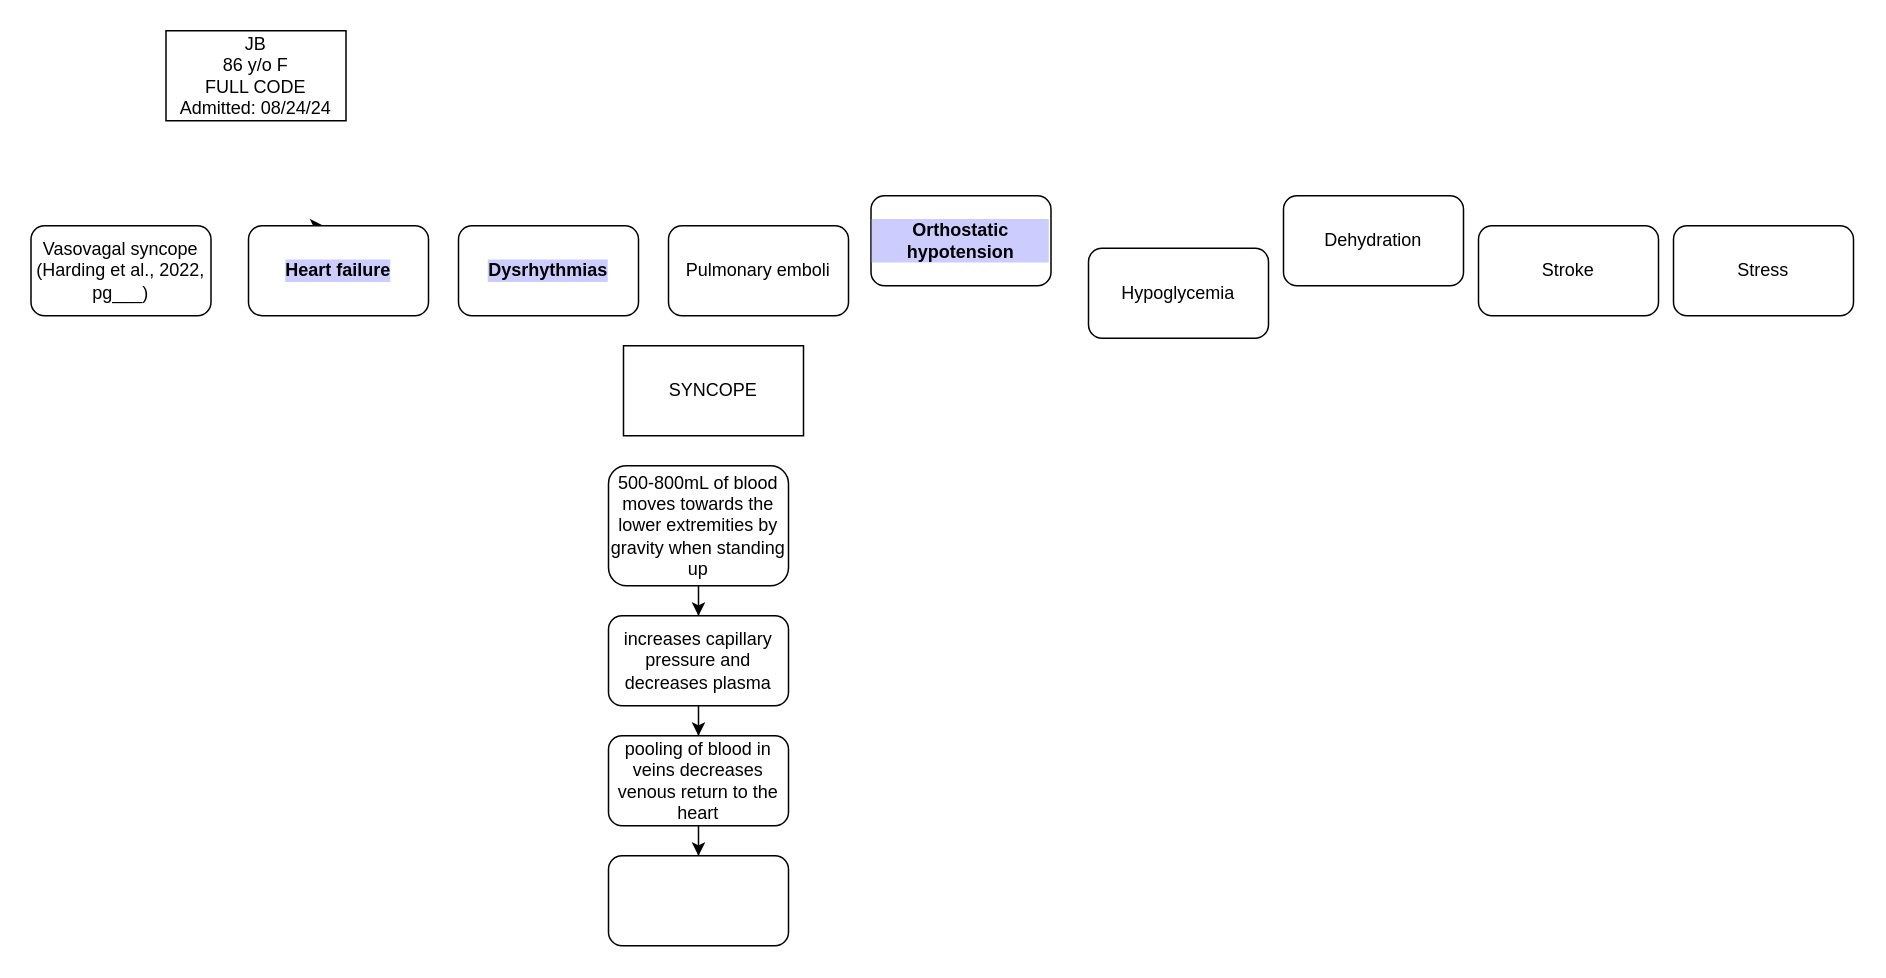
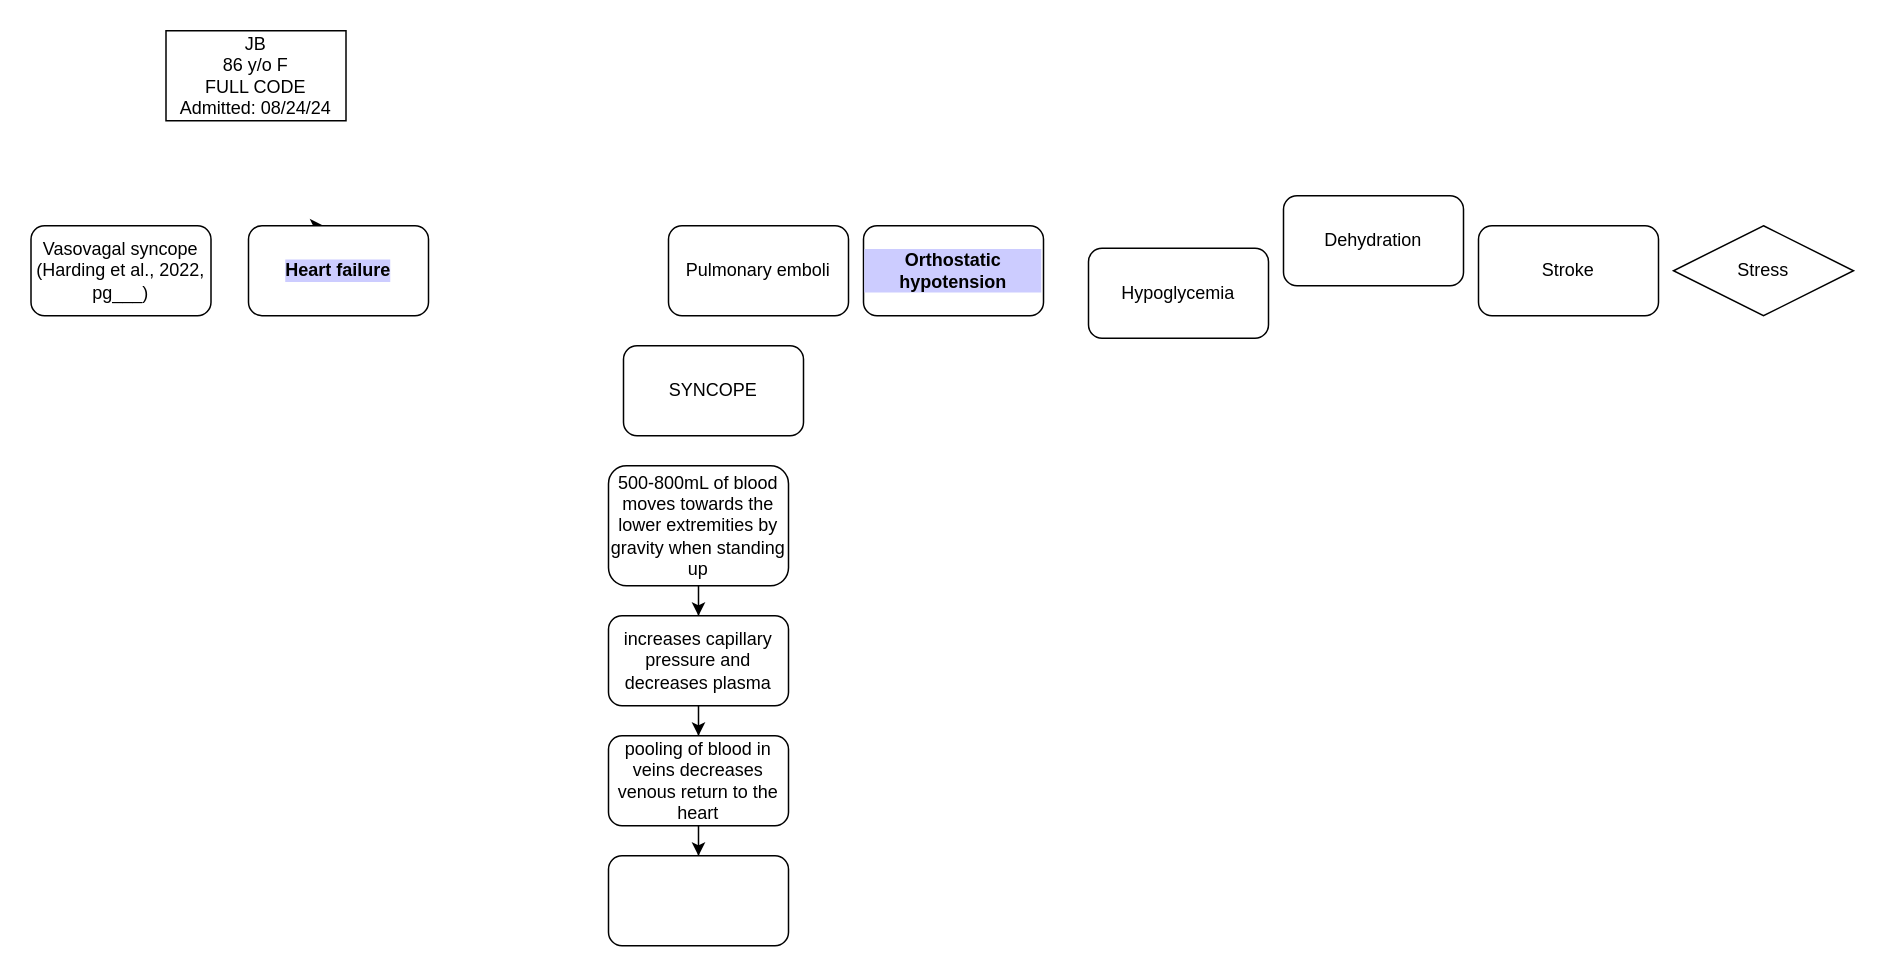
  <mxCell id="0" />
  <mxCell id="1" parent="0" />
  <mxCell id="2" value="JB&lt;div&gt;86 y/o F&lt;/div&gt;&lt;div&gt;FULL CODE&lt;/div&gt;&lt;div&gt;Admitted: 08/24/24&lt;/div&gt;" style="rounded=0;whiteSpace=wrap;html=1;" parent="1" vertex="1"><mxGeometry x="110" y="20" width="120" height="60" as="geometry" /></mxCell>
- <mxCell id="3" value="SYNCOPE" style="rounded=0;whiteSpace=wrap;html=1;" parent="1" vertex="1"><mxGeometry x="415" y="230" width="120" height="60" as="geometry" /></mxCell>
+ <mxCell id="3" value="SYNCOPE" style="whiteSpace=wrap;html=1;rounded=1;" parent="1" vertex="1"><mxGeometry x="415" y="230" width="120" height="60" as="geometry" /></mxCell>
  <mxCell id="4" value="Vasovagal syncope&lt;div&gt;(Harding et al., 2022, pg___)&lt;/div&gt;" style="rounded=1;whiteSpace=wrap;html=1;" parent="1" vertex="1"><mxGeometry x="20" y="150" width="120" height="60" as="geometry" /></mxCell>
  <mxCell id="5" style="edgeStyle=orthogonalEdgeStyle;rounded=0;orthogonalLoop=1;jettySize=auto;html=1;exitX=0.25;exitY=0;exitDx=0;exitDy=0;" parent="1" source="6" edge="1"><mxGeometry relative="1" as="geometry"><mxPoint x="215" y="150" as="targetPoint" /></mxGeometry></mxCell>
  <mxCell id="6" value="Heart failure" style="rounded=1;whiteSpace=wrap;html=1;labelBackgroundColor=#CCCCFF;fontStyle=1" parent="1" vertex="1"><mxGeometry x="165" y="150" width="120" height="60" as="geometry" /></mxCell>
- <mxCell id="7" value="Dysrhythmias" style="rounded=1;whiteSpace=wrap;html=1;fontStyle=1;textShadow=0;labelBackgroundColor=#CCCCFF;" parent="1" vertex="1"><mxGeometry x="305" y="150" width="120" height="60" as="geometry" /></mxCell>
  <mxCell id="8" value="Pulmonary emboli" style="rounded=1;whiteSpace=wrap;html=1;" parent="1" vertex="1"><mxGeometry x="445" y="150" width="120" height="60" as="geometry" /></mxCell>
- <mxCell id="9" value="Stress" style="rounded=1;whiteSpace=wrap;html=1;" parent="1" vertex="1"><mxGeometry x="1115" y="150" width="120" height="60" as="geometry" /></mxCell>
+ <mxCell id="9" value="Stress" style="rhombus;whiteSpace=wrap;html=1;" parent="1" vertex="1"><mxGeometry x="1115" y="150" width="120" height="60" as="geometry" /></mxCell>
  <mxCell id="10" value="Hypoglycemia" style="rounded=1;whiteSpace=wrap;html=1;" parent="1" vertex="1"><mxGeometry x="725" y="165" width="120" height="60" as="geometry" /></mxCell>
  <mxCell id="11" value="Dehydration" style="rounded=1;whiteSpace=wrap;html=1;" parent="1" vertex="1"><mxGeometry x="855" y="130" width="120" height="60" as="geometry" /></mxCell>
  <mxCell id="12" value="Stroke" style="rounded=1;whiteSpace=wrap;html=1;" parent="1" vertex="1"><mxGeometry x="985" y="150" width="120" height="60" as="geometry" /></mxCell>
- <mxCell id="13" value="Orthostatic hypotension" style="rounded=1;whiteSpace=wrap;html=1;fontStyle=1;labelBorderColor=none;labelBackgroundColor=#CCCCFF;" parent="1" vertex="1"><mxGeometry x="580" y="130" width="120" height="60" as="geometry" /></mxCell>
+ <mxCell id="13" value="Orthostatic hypotension" style="rounded=1;whiteSpace=wrap;html=1;fontStyle=1;labelBorderColor=none;labelBackgroundColor=#CCCCFF;" parent="1" vertex="1"><mxGeometry x="575" y="150" width="120" height="60" as="geometry" /></mxCell>
  <mxCell id="14" value="" style="edgeStyle=orthogonalEdgeStyle;rounded=0;orthogonalLoop=1;jettySize=auto;html=1;" edge="1" parent="1" source="15" target="17"><mxGeometry relative="1" as="geometry" /></mxCell>
  <mxCell id="15" value="500-800mL of blood moves towards the lower extremities by gravity when standing up" style="rounded=1;whiteSpace=wrap;html=1;" parent="1" vertex="1"><mxGeometry x="405" y="310" width="120" height="80" as="geometry" /></mxCell>
  <mxCell id="16" value="" style="edgeStyle=orthogonalEdgeStyle;rounded=0;orthogonalLoop=1;jettySize=auto;html=1;" edge="1" parent="1" source="17" target="19"><mxGeometry relative="1" as="geometry" /></mxCell>
  <mxCell id="17" value="increases capillary pressure and decreases plasma" style="whiteSpace=wrap;html=1;rounded=1;" vertex="1" parent="1"><mxGeometry x="405" y="410" width="120" height="60" as="geometry" /></mxCell>
  <mxCell id="18" value="" style="edgeStyle=orthogonalEdgeStyle;rounded=0;orthogonalLoop=1;jettySize=auto;html=1;" edge="1" parent="1" source="19" target="20"><mxGeometry relative="1" as="geometry" /></mxCell>
  <mxCell id="19" value="pooling of blood in veins decreases venous return to the heart" style="whiteSpace=wrap;html=1;rounded=1;" vertex="1" parent="1"><mxGeometry x="405" y="490" width="120" height="60" as="geometry" /></mxCell>
  <mxCell id="20" value="" style="whiteSpace=wrap;html=1;rounded=1;" vertex="1" parent="1"><mxGeometry x="405" y="570" width="120" height="60" as="geometry" /></mxCell>
